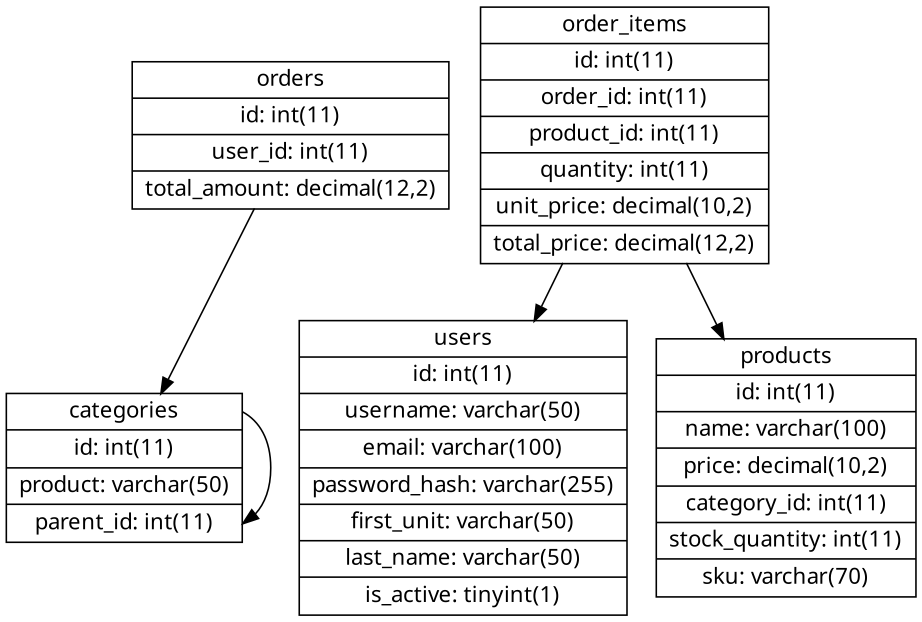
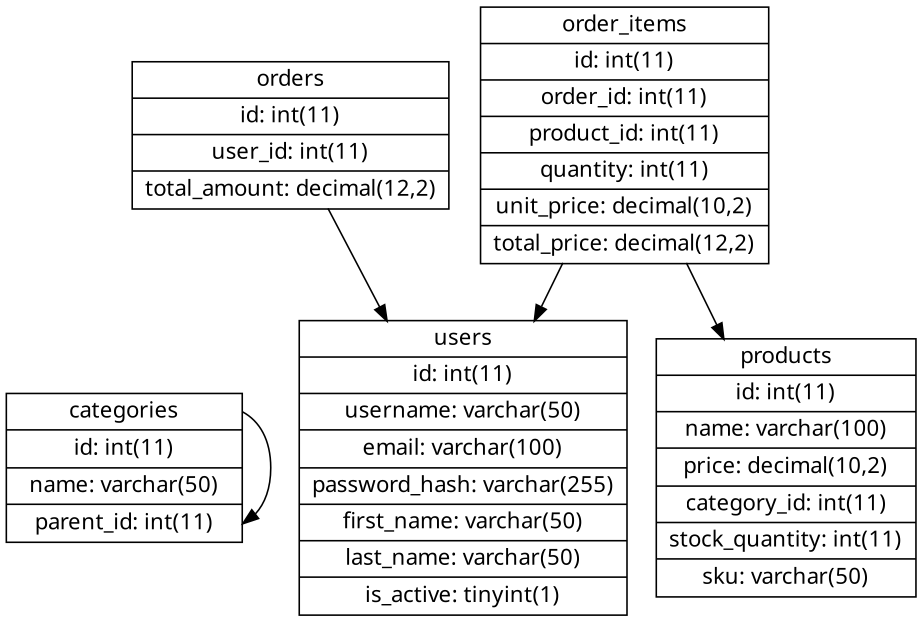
  digraph {
    fontname="Noto Sans"
    rankdir=TB
    node [fontname="Noto Sans" shape=record]
    edge [fontname="Noto Sans"]
-   n1 [label="{categories|id: int(11)|product: varchar(50)|parent_id: int(11)}"]
+   n1 [label="{categories|id: int(11)|name: varchar(50)|parent_id: int(11)}"]
    n2 [label="{order_items|id: int(11)|order_id: int(11)|product_id: int(11)|quantity: int(11)|unit_price: decimal(10,2)|total_price: decimal(12,2)}"]
-   n3 [label="{products|id: int(11)|name: varchar(100)|price: decimal(10,2)|category_id: int(11)|stock_quantity: int(11)|sku: varchar(70)}"]
-   n4 [label="{users|id: int(11)|username: varchar(50)|email: varchar(100)|password_hash: varchar(255)|first_unit: varchar(50)|last_name: varchar(50)|is_active: tinyint(1)}"]
+   n3 [label="{products|id: int(11)|name: varchar(100)|price: decimal(10,2)|category_id: int(11)|stock_quantity: int(11)|sku: varchar(50)}"]
+   n4 [label="{users|id: int(11)|username: varchar(50)|email: varchar(100)|password_hash: varchar(255)|first_name: varchar(50)|last_name: varchar(50)|is_active: tinyint(1)}"]
    n5 [label="{orders|id: int(11)|user_id: int(11)|total_amount: decimal(12,2)}"]
    n1 -> n1
    n2 -> n3
    n2 -> n4
-   n5 -> n1
+   n5 -> n4
  }
